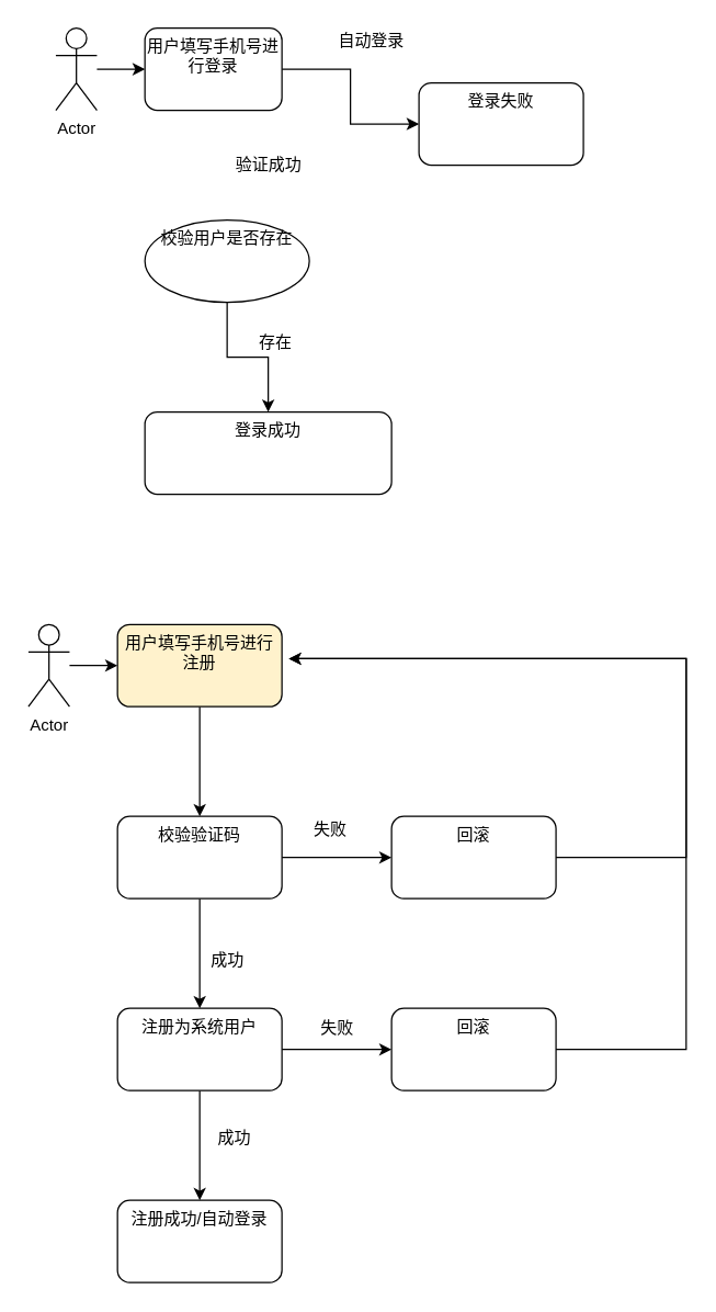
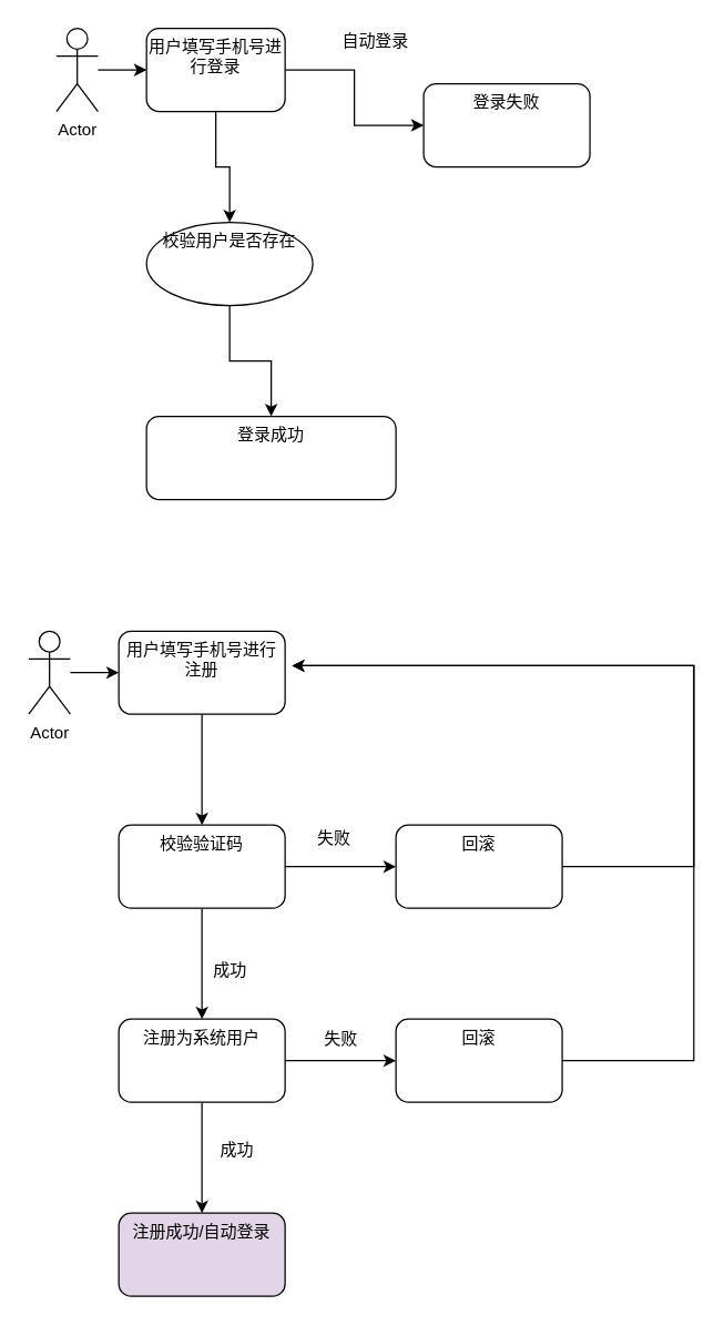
  <mxCell id="0" />
  <mxCell id="1" parent="0" />
  <mxCell id="2" value="" style="edgeStyle=orthogonalEdgeStyle;rounded=0;orthogonalLoop=1;jettySize=auto;html=1;" edge="1" parent="1" source="3" target="6"><mxGeometry relative="1" as="geometry" /></mxCell>
  <mxCell id="3" value="Actor" style="shape=umlActor;verticalLabelPosition=bottom;verticalAlign=top;html=1;outlineConnect=0;" vertex="1" parent="1"><mxGeometry x="40" y="20" width="30" height="60" as="geometry" /></mxCell>
  <mxCell id="4" value="" style="edgeStyle=orthogonalEdgeStyle;rounded=0;orthogonalLoop=1;jettySize=auto;html=1;" edge="1" parent="1" source="6" target="7"><mxGeometry relative="1" as="geometry" /></mxCell>
+ <mxCell id="5" value="" style="edgeStyle=orthogonalEdgeStyle;rounded=0;orthogonalLoop=1;jettySize=auto;html=1;" edge="1" parent="1" source="6" target="10"><mxGeometry relative="1" as="geometry" /></mxCell>
  <mxCell id="6" value="用户填写手机号进行登录&lt;br&gt;" style="rounded=1;whiteSpace=wrap;html=1;verticalAlign=top;" vertex="1" parent="1"><mxGeometry x="105" y="20" width="100" height="60" as="geometry" /></mxCell>
  <mxCell id="7" value="登录失败" style="rounded=1;whiteSpace=wrap;html=1;verticalAlign=top;" vertex="1" parent="1"><mxGeometry x="305" y="60" width="120" height="60" as="geometry" /></mxCell>
  <mxCell id="8" value="自动登录" style="text;html=1;align=center;verticalAlign=middle;resizable=0;points=[];autosize=1;strokeColor=none;fillColor=none;" vertex="1" parent="1"><mxGeometry x="240" y="20" width="60" height="20" as="geometry" /></mxCell>
  <mxCell id="9" value="" style="edgeStyle=orthogonalEdgeStyle;rounded=0;orthogonalLoop=1;jettySize=auto;html=1;" edge="1" parent="1" source="10" target="12"><mxGeometry relative="1" as="geometry" /></mxCell>
  <mxCell id="10" value="校验用户是否存在" style="ellipse;whiteSpace=wrap;html=1;verticalAlign=top;" vertex="1" parent="1"><mxGeometry x="105" y="160" width="120" height="60" as="geometry" /></mxCell>
- <mxCell id="11" value="验证成功" style="text;html=1;align=center;verticalAlign=middle;resizable=0;points=[];autosize=1;strokeColor=none;fillColor=none;" vertex="1" parent="1"><mxGeometry x="165" y="110" width="60" height="20" as="geometry" /></mxCell>
  <mxCell id="12" value="登录成功" style="rounded=1;whiteSpace=wrap;html=1;verticalAlign=top;" vertex="1" parent="1"><mxGeometry x="105" y="300" width="180" height="60" as="geometry" /></mxCell>
- <mxCell id="13" value="存在" style="text;html=1;align=center;verticalAlign=middle;resizable=0;points=[];autosize=1;strokeColor=none;fillColor=none;" vertex="1" parent="1"><mxGeometry x="180" y="240" width="40" height="20" as="geometry" /></mxCell>
  <mxCell id="14" value="" style="edgeStyle=orthogonalEdgeStyle;rounded=0;orthogonalLoop=1;jettySize=auto;html=1;" edge="1" parent="1" source="15" target="17"><mxGeometry relative="1" as="geometry" /></mxCell>
  <mxCell id="15" value="Actor" style="shape=umlActor;verticalLabelPosition=bottom;verticalAlign=top;html=1;outlineConnect=0;" vertex="1" parent="1"><mxGeometry x="20" y="455" width="30" height="60" as="geometry" /></mxCell>
  <mxCell id="16" value="" style="edgeStyle=orthogonalEdgeStyle;rounded=0;orthogonalLoop=1;jettySize=auto;html=1;" edge="1" parent="1" source="17" target="20"><mxGeometry relative="1" as="geometry" /></mxCell>
- <mxCell id="17" value="用户填写手机号进行注册" style="rounded=1;whiteSpace=wrap;html=1;verticalAlign=top;fillColor=#fff2cc;" vertex="1" parent="1"><mxGeometry x="85" y="455" width="120" height="60" as="geometry" /></mxCell>
+ <mxCell id="17" value="用户填写手机号进行注册" style="rounded=1;whiteSpace=wrap;html=1;verticalAlign=top;" vertex="1" parent="1"><mxGeometry x="85" y="455" width="120" height="60" as="geometry" /></mxCell>
  <mxCell id="18" value="" style="edgeStyle=orthogonalEdgeStyle;rounded=0;orthogonalLoop=1;jettySize=auto;html=1;" edge="1" parent="1" source="20" target="21"><mxGeometry relative="1" as="geometry" /></mxCell>
  <mxCell id="19" value="" style="edgeStyle=orthogonalEdgeStyle;rounded=0;orthogonalLoop=1;jettySize=auto;html=1;" edge="1" parent="1" source="20" target="25"><mxGeometry relative="1" as="geometry" /></mxCell>
  <mxCell id="20" value="校验验证码" style="rounded=1;whiteSpace=wrap;html=1;verticalAlign=top;" vertex="1" parent="1"><mxGeometry x="85" y="595" width="120" height="60" as="geometry" /></mxCell>
  <mxCell id="21" value="回滚" style="rounded=1;whiteSpace=wrap;html=1;verticalAlign=top;" vertex="1" parent="1"><mxGeometry x="285" y="595" width="120" height="60" as="geometry" /></mxCell>
  <mxCell id="22" value="失败" style="text;html=1;align=center;verticalAlign=middle;resizable=0;points=[];autosize=1;strokeColor=none;fillColor=none;" vertex="1" parent="1"><mxGeometry x="220" y="595" width="40" height="20" as="geometry" /></mxCell>
  <mxCell id="23" value="" style="edgeStyle=orthogonalEdgeStyle;rounded=0;orthogonalLoop=1;jettySize=auto;html=1;" edge="1" parent="1" source="25" target="27"><mxGeometry relative="1" as="geometry" /></mxCell>
  <mxCell id="24" value="" style="edgeStyle=orthogonalEdgeStyle;rounded=0;orthogonalLoop=1;jettySize=auto;html=1;" edge="1" parent="1" source="25" target="29"><mxGeometry relative="1" as="geometry" /></mxCell>
  <mxCell id="25" value="注册为系统用户" style="rounded=1;whiteSpace=wrap;html=1;verticalAlign=top;" vertex="1" parent="1"><mxGeometry x="85" y="735" width="120" height="60" as="geometry" /></mxCell>
  <mxCell id="26" value="成功" style="text;html=1;align=center;verticalAlign=middle;resizable=0;points=[];autosize=1;strokeColor=none;fillColor=none;" vertex="1" parent="1"><mxGeometry x="145" y="690" width="40" height="20" as="geometry" /></mxCell>
  <mxCell id="27" value="回滚" style="rounded=1;whiteSpace=wrap;html=1;verticalAlign=top;" vertex="1" parent="1"><mxGeometry x="285" y="735" width="120" height="60" as="geometry" /></mxCell>
  <mxCell id="28" value="失败" style="text;html=1;align=center;verticalAlign=middle;resizable=0;points=[];autosize=1;strokeColor=none;fillColor=none;" vertex="1" parent="1"><mxGeometry x="225" y="740" width="40" height="20" as="geometry" /></mxCell>
- <mxCell id="29" value="注册成功/自动登录" style="rounded=1;whiteSpace=wrap;html=1;verticalAlign=top;" vertex="1" parent="1"><mxGeometry x="85" y="875" width="120" height="60" as="geometry" /></mxCell>
+ <mxCell id="29" value="注册成功/自动登录" style="rounded=1;whiteSpace=wrap;html=1;verticalAlign=top;fillColor=#e1d5e7;" vertex="1" parent="1"><mxGeometry x="85" y="875" width="120" height="60" as="geometry" /></mxCell>
  <mxCell id="30" value="成功" style="text;html=1;align=center;verticalAlign=middle;resizable=0;points=[];autosize=1;strokeColor=none;fillColor=none;" vertex="1" parent="1"><mxGeometry x="150" y="820" width="40" height="20" as="geometry" /></mxCell>
  <mxCell id="31" value="" style="endArrow=classic;html=1;rounded=0;exitX=1;exitY=0.5;exitDx=0;exitDy=0;" edge="1" parent="1" source="27"><mxGeometry width="50" height="50" relative="1" as="geometry"><mxPoint x="330" y="720" as="sourcePoint" /><mxPoint x="210" y="480" as="targetPoint" /><Array as="points"><mxPoint x="500" y="765" /><mxPoint x="500" y="480" /></Array></mxGeometry></mxCell>
  <mxCell id="32" value="" style="endArrow=classic;html=1;rounded=0;exitX=1;exitY=0.5;exitDx=0;exitDy=0;" edge="1" parent="1" source="21"><mxGeometry width="50" height="50" relative="1" as="geometry"><mxPoint x="400" y="620" as="sourcePoint" /><mxPoint x="210" y="480" as="targetPoint" /><Array as="points"><mxPoint x="500" y="625" /><mxPoint x="500" y="480" /></Array></mxGeometry></mxCell>
